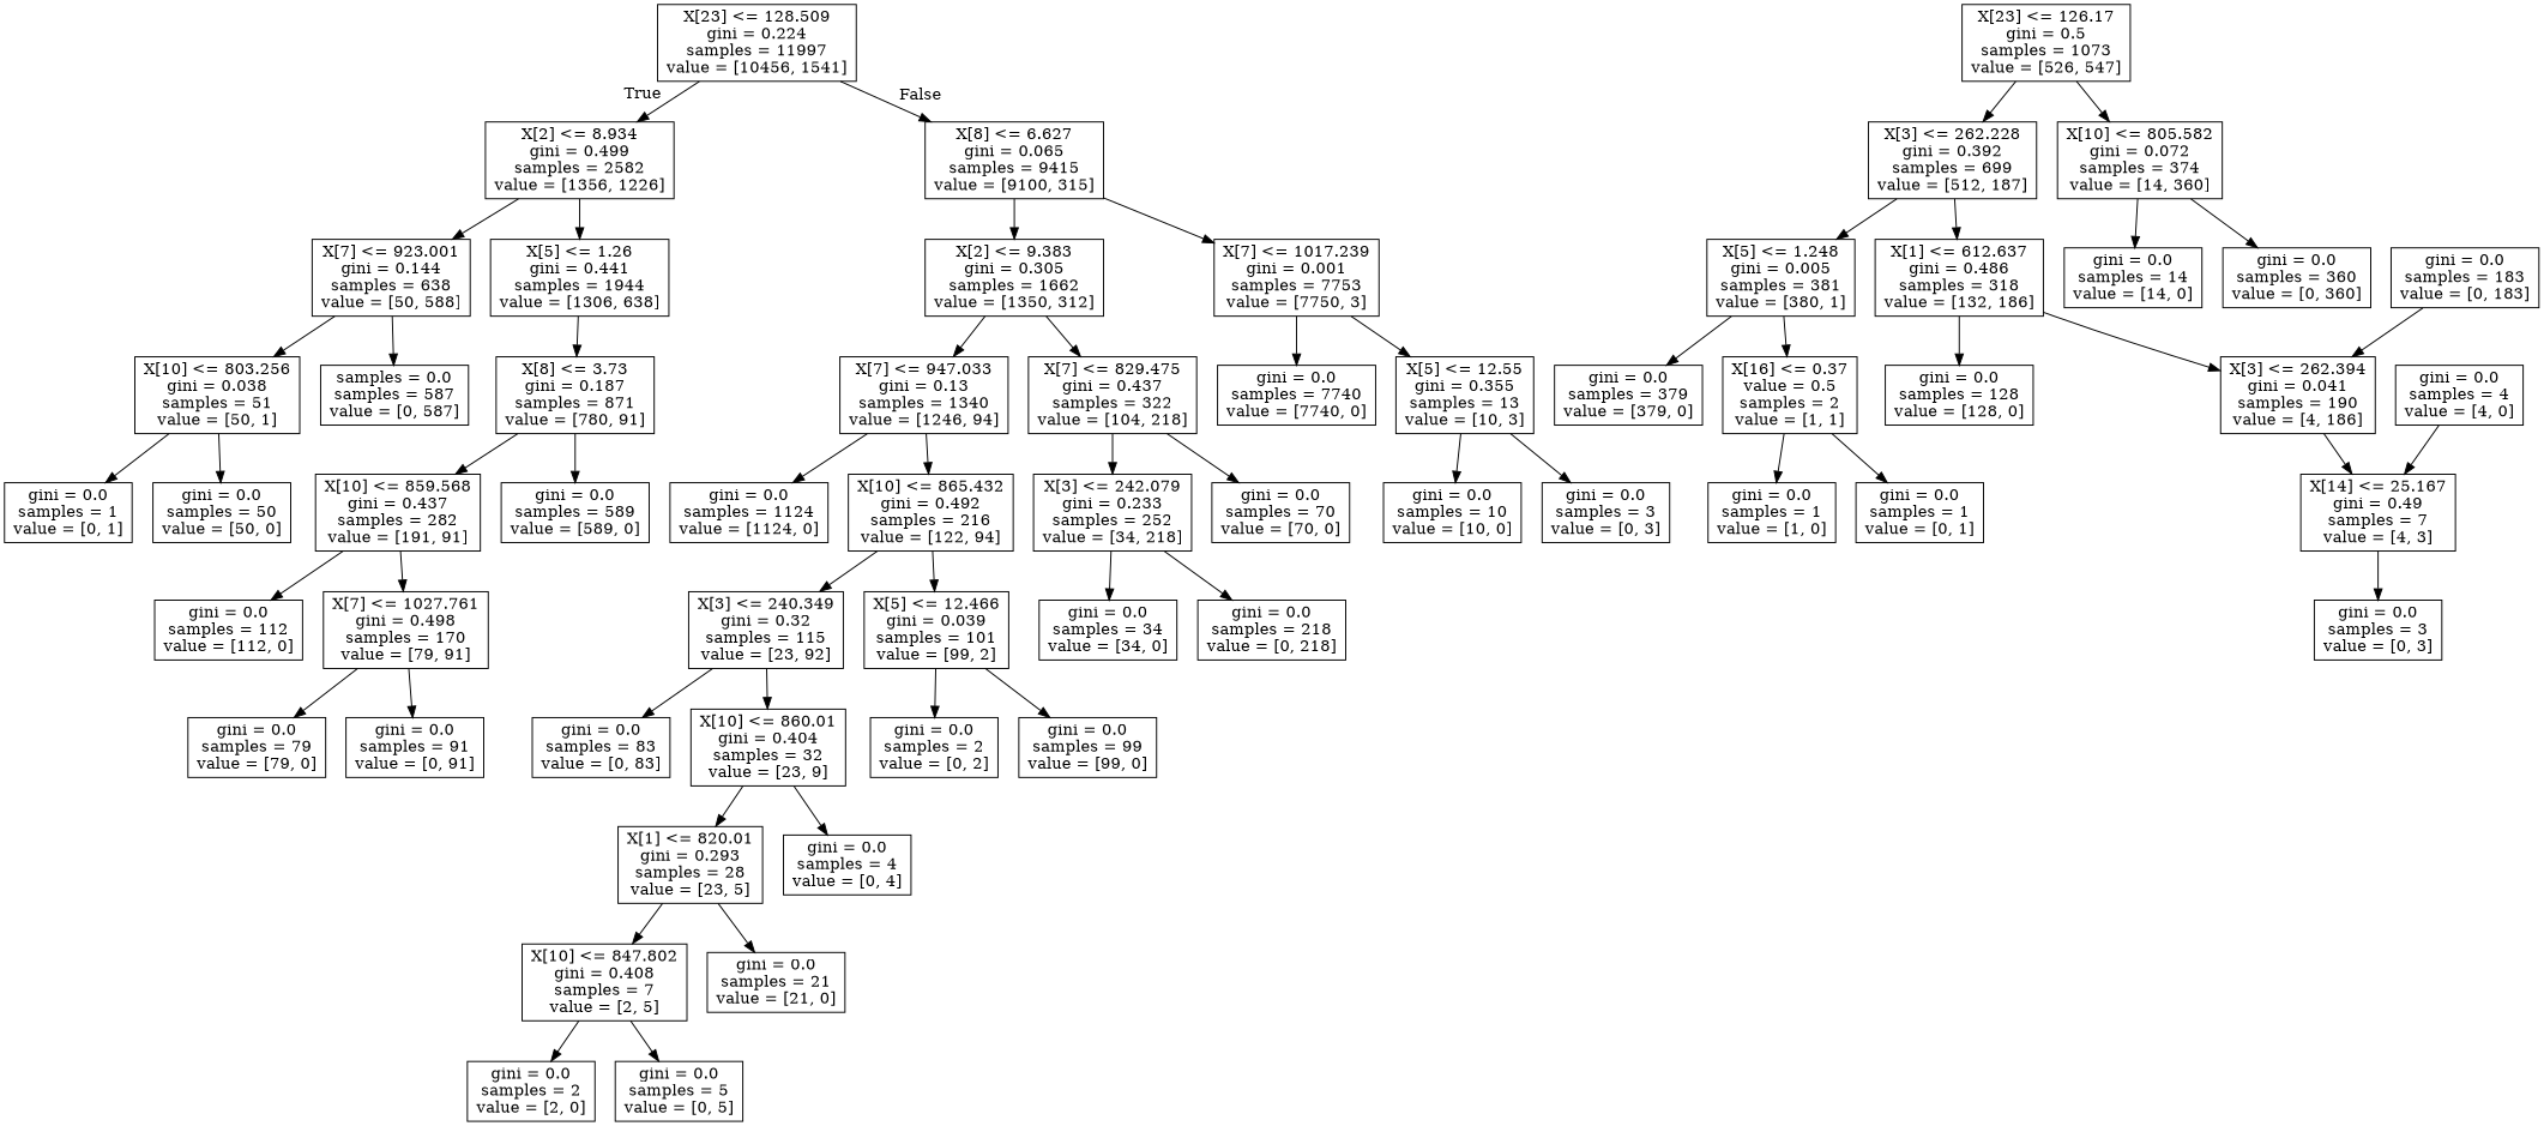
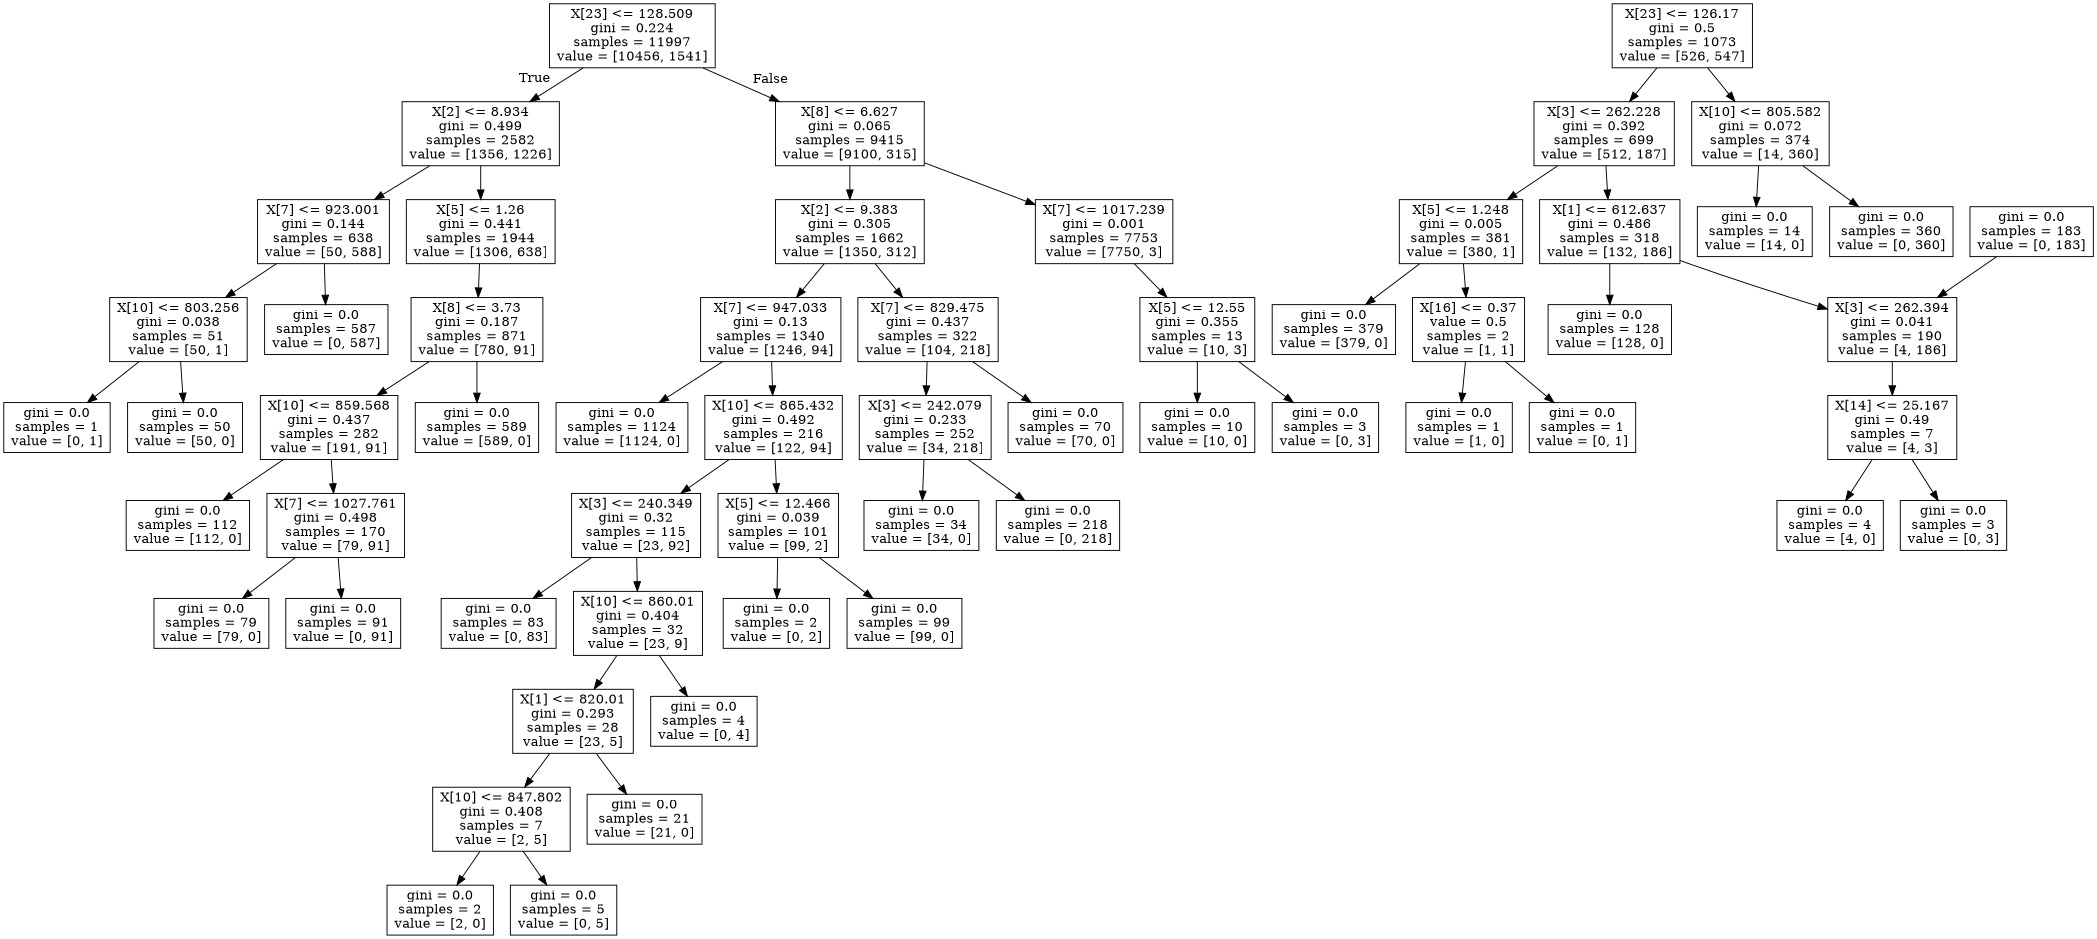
  digraph {
    node [shape=box]
    n1 [label="X[23] <= 128.509\ngini = 0.224\nsamples = 11997\nvalue = [10456, 1541]"]
    n2 [label="X[2] <= 8.934\ngini = 0.499\nsamples = 2582\nvalue = [1356, 1226]"]
    n3 [label="X[8] <= 6.627\ngini = 0.065\nsamples = 9415\nvalue = [9100, 315]"]
    n4 [label="X[7] <= 923.001\ngini = 0.144\nsamples = 638\nvalue = [50, 588]"]
    n5 [label="X[5] <= 1.26\ngini = 0.441\nsamples = 1944\nvalue = [1306, 638]"]
    n6 [label="X[2] <= 9.383\ngini = 0.305\nsamples = 1662\nvalue = [1350, 312]"]
    n7 [label="X[7] <= 1017.239\ngini = 0.001\nsamples = 7753\nvalue = [7750, 3]"]
    n8 [label="X[10] <= 803.256\ngini = 0.038\nsamples = 51\nvalue = [50, 1]"]
-   n9 [label="samples = 0.0\nsamples = 587\nvalue = [0, 587]"]
+   n9 [label="gini = 0.0\nsamples = 587\nvalue = [0, 587]"]
    n10 [label="X[8] <= 3.73\ngini = 0.187\nsamples = 871\nvalue = [780, 91]"]
    n11 [label="gini = 0.0\nsamples = 1\nvalue = [0, 1]"]
    n12 [label="gini = 0.0\nsamples = 50\nvalue = [50, 0]"]
    n13 [label="X[23] <= 126.17\ngini = 0.5\nsamples = 1073\nvalue = [526, 547]"]
    n14 [label="X[3] <= 262.228\ngini = 0.392\nsamples = 699\nvalue = [512, 187]"]
    n15 [label="X[10] <= 805.582\ngini = 0.072\nsamples = 374\nvalue = [14, 360]"]
    n16 [label="X[10] <= 859.568\ngini = 0.437\nsamples = 282\nvalue = [191, 91]"]
    n17 [label="gini = 0.0\nsamples = 589\nvalue = [589, 0]"]
    n18 [label="X[5] <= 1.248\ngini = 0.005\nsamples = 381\nvalue = [380, 1]"]
    n19 [label="X[1] <= 612.637\ngini = 0.486\nsamples = 318\nvalue = [132, 186]"]
    n20 [label="gini = 0.0\nsamples = 14\nvalue = [14, 0]"]
    n21 [label="gini = 0.0\nsamples = 360\nvalue = [0, 360]"]
    n22 [label="gini = 0.0\nsamples = 379\nvalue = [379, 0]"]
    n23 [label="X[16] <= 0.37\nvalue = 0.5\nsamples = 2\nvalue = [1, 1]"]
    n24 [label="X[3] <= 262.394\ngini = 0.041\nsamples = 190\nvalue = [4, 186]"]
    n25 [label="gini = 0.0\nsamples = 128\nvalue = [128, 0]"]
    n26 [label="gini = 0.0\nsamples = 1\nvalue = [1, 0]"]
    n27 [label="gini = 0.0\nsamples = 1\nvalue = [0, 1]"]
    n28 [label="X[14] <= 25.167\ngini = 0.49\nsamples = 7\nvalue = [4, 3]"]
    n29 [label="gini = 0.0\nsamples = 4\nvalue = [4, 0]"]
    n30 [label="gini = 0.0\nsamples = 3\nvalue = [0, 3]"]
    n31 [label="gini = 0.0\nsamples = 183\nvalue = [0, 183]"]
    n32 [label="gini = 0.0\nsamples = 112\nvalue = [112, 0]"]
    n33 [label="X[7] <= 1027.761\ngini = 0.498\nsamples = 170\nvalue = [79, 91]"]
    n34 [label="gini = 0.0\nsamples = 79\nvalue = [79, 0]"]
    n35 [label="gini = 0.0\nsamples = 91\nvalue = [0, 91]"]
    n36 [label="X[7] <= 947.033\ngini = 0.13\nsamples = 1340\nvalue = [1246, 94]"]
    n37 [label="X[7] <= 829.475\ngini = 0.437\nsamples = 322\nvalue = [104, 218]"]
-   n38 [label="gini = 0.0\nsamples = 7740\nvalue = [7740, 0]"]
    n39 [label="X[5] <= 12.55\ngini = 0.355\nsamples = 13\nvalue = [10, 3]"]
    n40 [label="gini = 0.0\nsamples = 1124\nvalue = [1124, 0]"]
    n41 [label="X[10] <= 865.432\ngini = 0.492\nsamples = 216\nvalue = [122, 94]"]
    n42 [label="X[3] <= 242.079\ngini = 0.233\nsamples = 252\nvalue = [34, 218]"]
    n43 [label="gini = 0.0\nsamples = 70\nvalue = [70, 0]"]
    n44 [label="X[3] <= 240.349\ngini = 0.32\nsamples = 115\nvalue = [23, 92]"]
    n45 [label="X[5] <= 12.466\ngini = 0.039\nsamples = 101\nvalue = [99, 2]"]
    n46 [label="gini = 0.0\nsamples = 83\nvalue = [0, 83]"]
    n47 [label="X[10] <= 860.01\ngini = 0.404\nsamples = 32\nvalue = [23, 9]"]
    n48 [label="gini = 0.0\nsamples = 2\nvalue = [0, 2]"]
    n49 [label="gini = 0.0\nsamples = 99\nvalue = [99, 0]"]
    n50 [label="X[1] <= 820.01\ngini = 0.293\nsamples = 28\nvalue = [23, 5]"]
    n51 [label="gini = 0.0\nsamples = 4\nvalue = [0, 4]"]
    n52 [label="X[10] <= 847.802\ngini = 0.408\nsamples = 7\nvalue = [2, 5]"]
    n53 [label="gini = 0.0\nsamples = 21\nvalue = [21, 0]"]
    n54 [label="gini = 0.0\nsamples = 2\nvalue = [2, 0]"]
    n55 [label="gini = 0.0\nsamples = 5\nvalue = [0, 5]"]
    n56 [label="gini = 0.0\nsamples = 34\nvalue = [34, 0]"]
    n57 [label="gini = 0.0\nsamples = 218\nvalue = [0, 218]"]
    n58 [label="gini = 0.0\nsamples = 10\nvalue = [10, 0]"]
    n59 [label="gini = 0.0\nsamples = 3\nvalue = [0, 3]"]
    n1 -> n2 [headlabel=True labelangle=45 labeldistance=2.5]
    n1 -> n3 [headlabel=False labelangle=-45 labeldistance=2.5]
    n2 -> n4
    n2 -> n5
    n3 -> n6
    n3 -> n7
    n4 -> n8
    n4 -> n9
    n5 -> n10
    n6 -> n36
    n6 -> n37
-   n7 -> n38
    n7 -> n39
    n8 -> n11
    n8 -> n12
    n10 -> n16
    n10 -> n17
    n13 -> n14
    n13 -> n15
    n14 -> n18
    n14 -> n19
    n15 -> n20
    n15 -> n21
    n16 -> n32
    n16 -> n33
    n18 -> n22
    n18 -> n23
    n19 -> n24
    n19 -> n25
    n23 -> n26
    n23 -> n27
    n24 -> n28
-   n29 -> n28
+   n28 -> n29
    n28 -> n30
    n31 -> n24
    n33 -> n34
    n33 -> n35
    n36 -> n40
    n36 -> n41
    n37 -> n42
    n37 -> n43
    n39 -> n58
    n39 -> n59
    n41 -> n44
    n41 -> n45
    n42 -> n56
    n42 -> n57
    n44 -> n46
    n44 -> n47
    n45 -> n48
    n45 -> n49
    n47 -> n50
    n47 -> n51
    n50 -> n52
    n50 -> n53
    n52 -> n54
    n52 -> n55
  }
